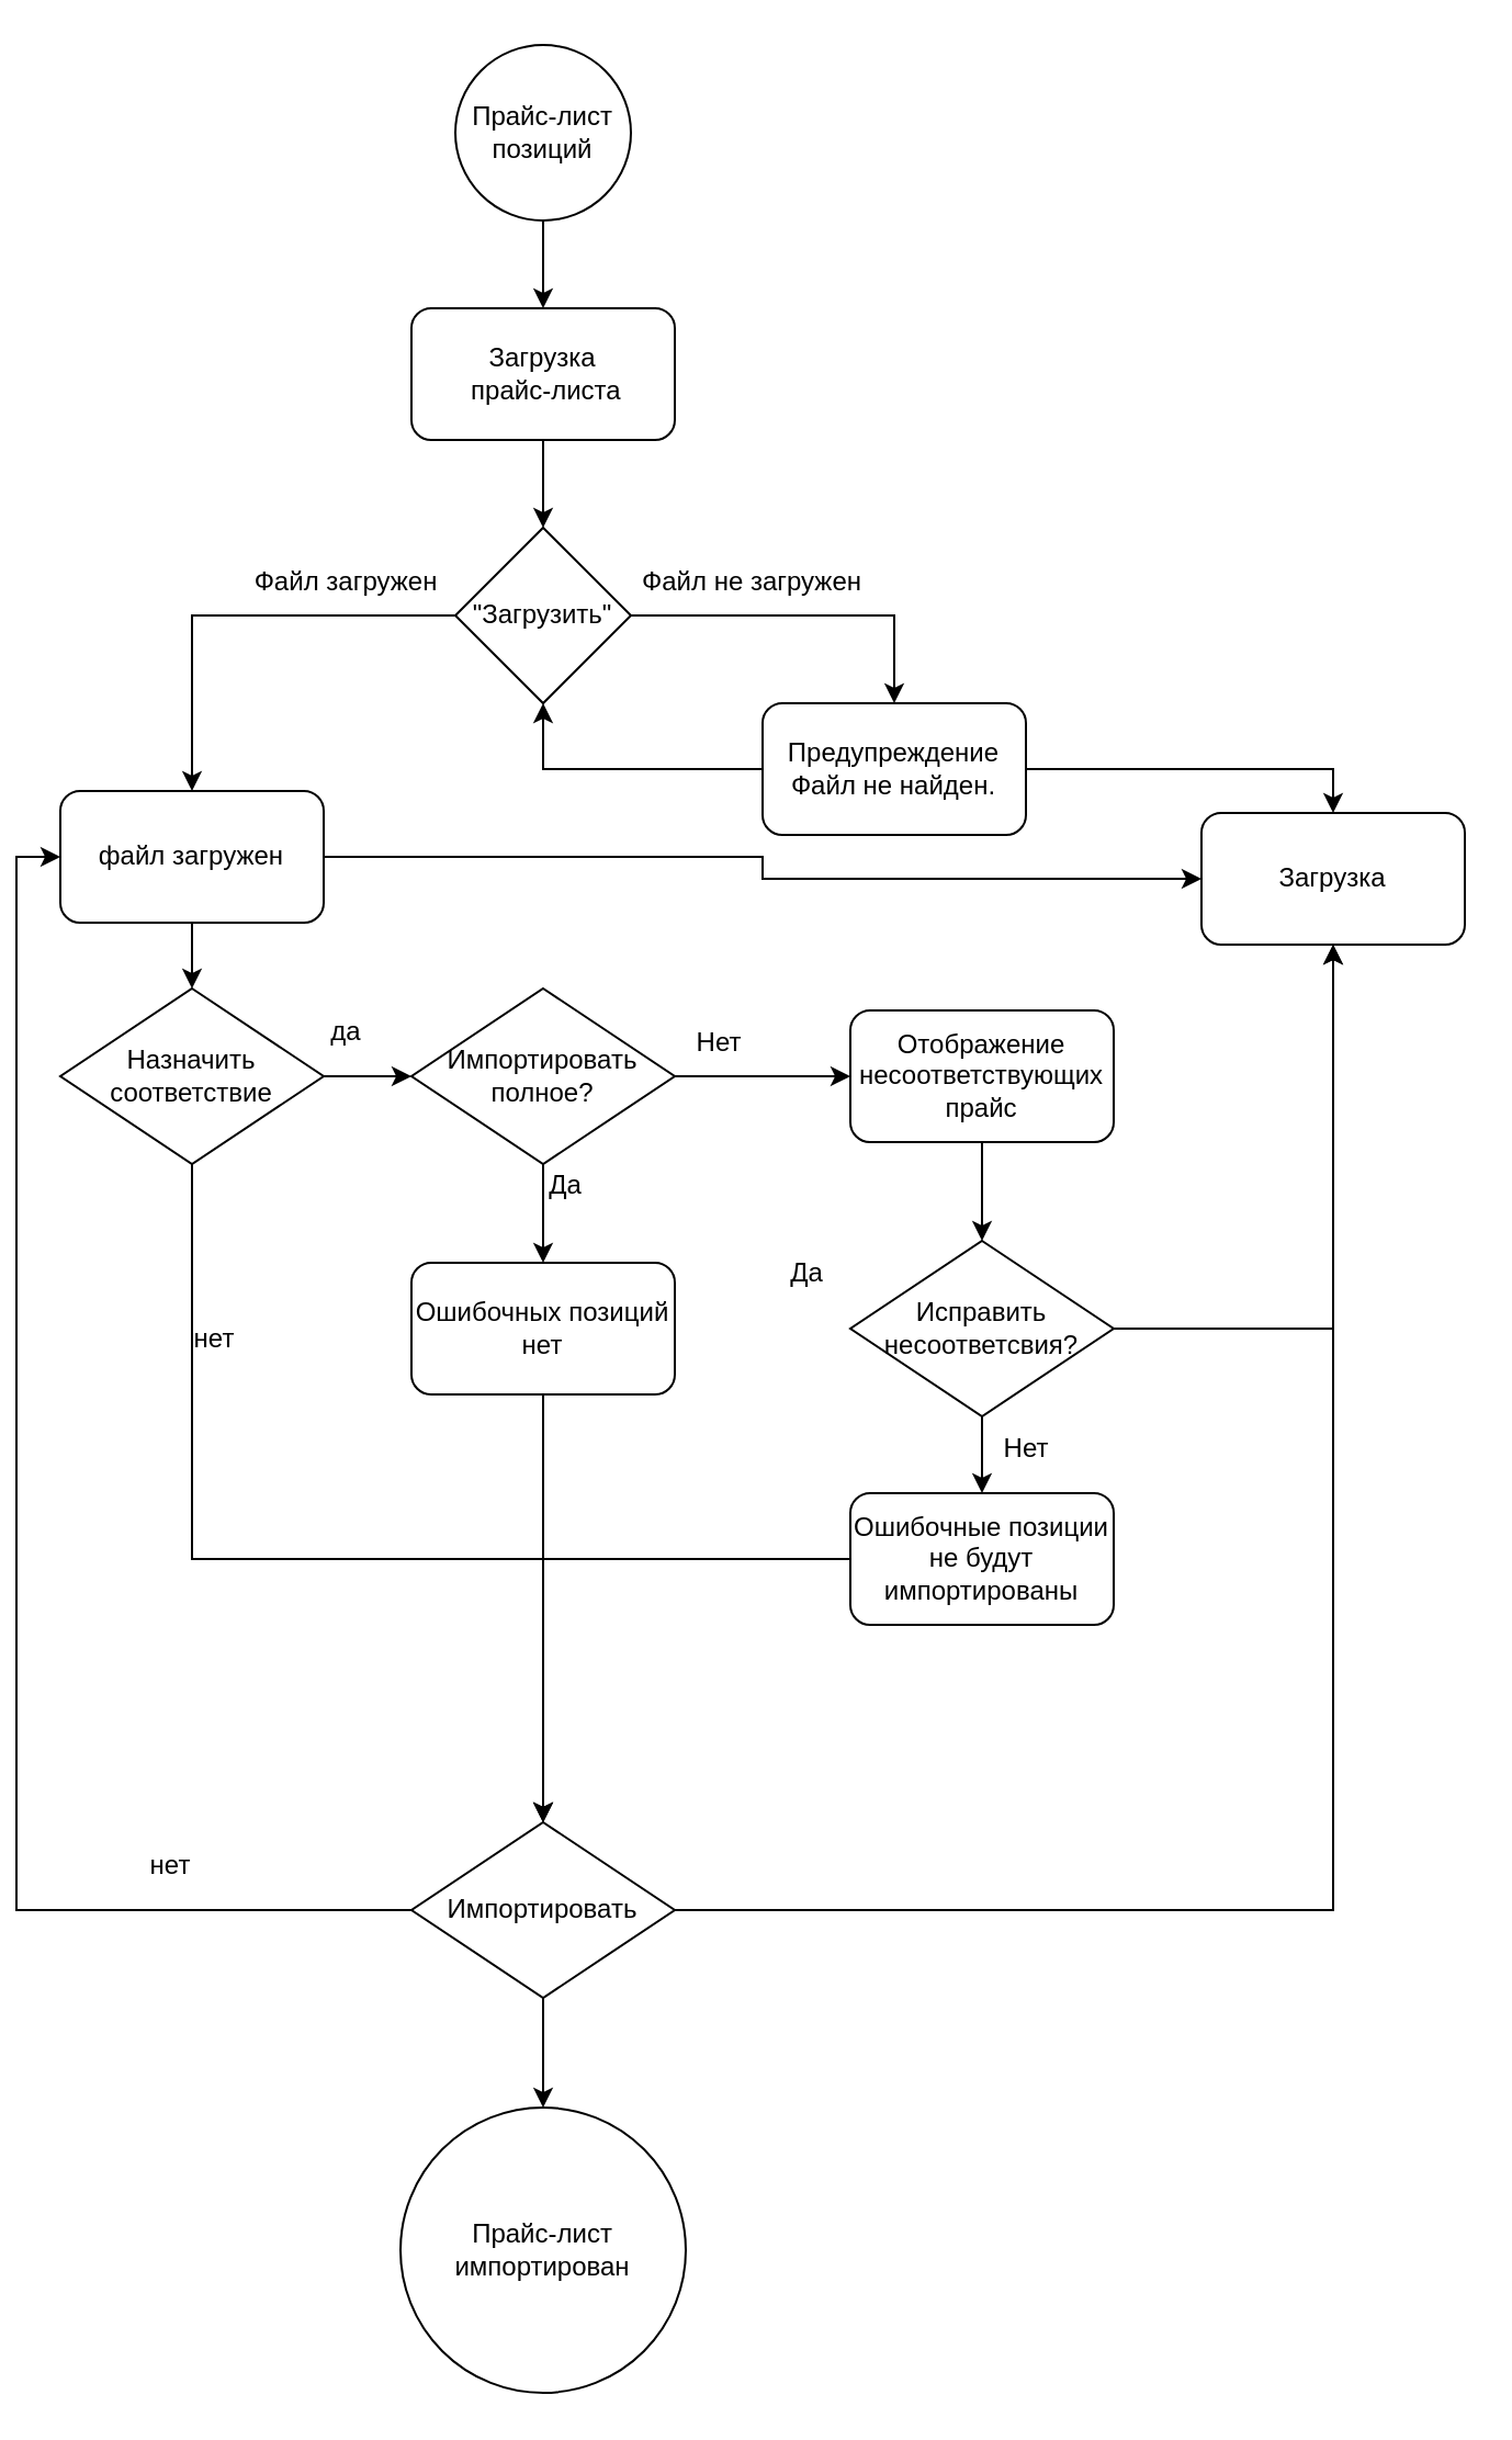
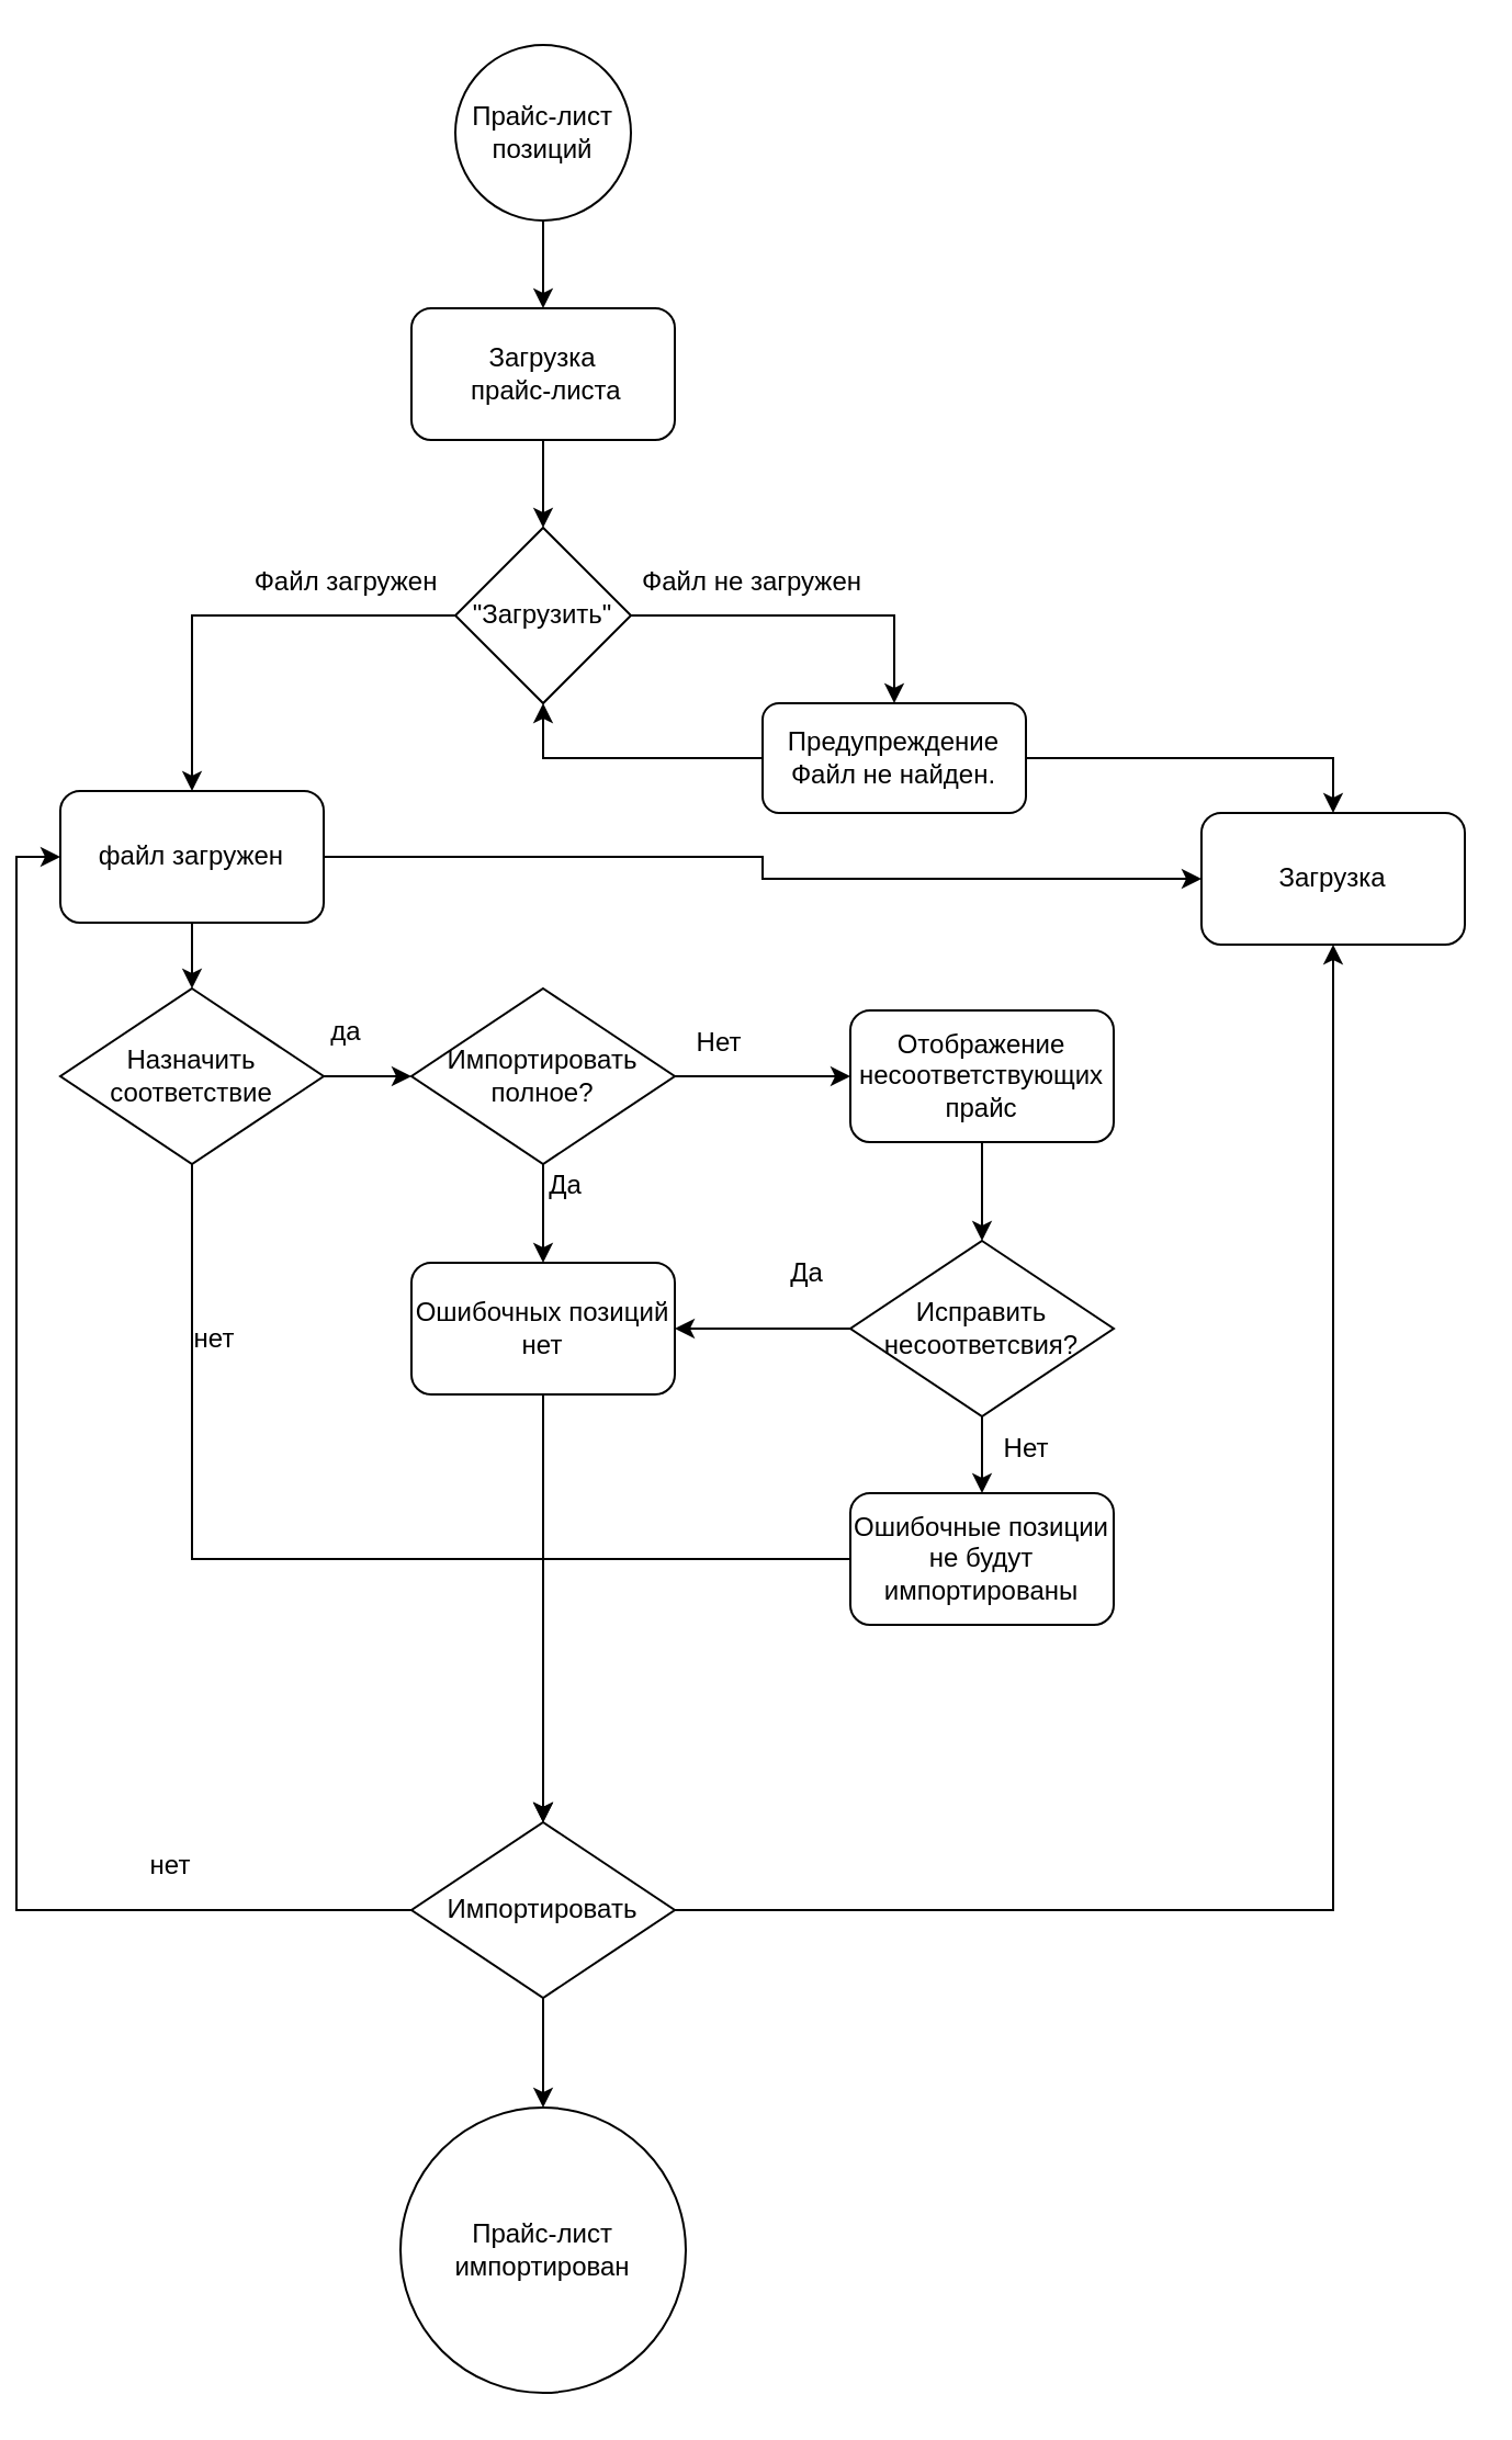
  <mxCell id="0" />
  <mxCell id="1" parent="0" />
  <mxCell id="2" value="" style="edgeStyle=orthogonalEdgeStyle;rounded=0;orthogonalLoop=1;jettySize=auto;html=1;" parent="1" source="3" edge="1"><mxGeometry relative="1" as="geometry"><mxPoint x="240" y="140" as="targetPoint" /></mxGeometry></mxCell>
  <mxCell id="3" value="Прайс-лист позиций" style="ellipse;whiteSpace=wrap;html=1;aspect=fixed;" parent="1" vertex="1"><mxGeometry x="200" y="20" width="80" height="80" as="geometry" /></mxCell>
  <mxCell id="4" value="" style="edgeStyle=orthogonalEdgeStyle;rounded=0;orthogonalLoop=1;jettySize=auto;html=1;entryX=0.5;entryY=0;entryDx=0;entryDy=0;" parent="1" source="5" target="8" edge="1"><mxGeometry relative="1" as="geometry"><mxPoint x="240" y="230" as="targetPoint" /></mxGeometry></mxCell>
  <mxCell id="5" value="Загрузка&lt;br&gt;&amp;nbsp;прайс-листа" style="rounded=1;whiteSpace=wrap;html=1;" parent="1" vertex="1"><mxGeometry x="180" y="140" width="120" height="60" as="geometry" /></mxCell>
  <mxCell id="6" style="edgeStyle=orthogonalEdgeStyle;rounded=0;orthogonalLoop=1;jettySize=auto;html=1;entryX=0.5;entryY=0;entryDx=0;entryDy=0;" parent="1" source="8" target="12" edge="1"><mxGeometry relative="1" as="geometry"><mxPoint x="80" y="300" as="targetPoint" /><Array as="points"><mxPoint x="80" y="280" /></Array></mxGeometry></mxCell>
  <mxCell id="7" style="edgeStyle=orthogonalEdgeStyle;rounded=0;orthogonalLoop=1;jettySize=auto;html=1;exitX=1;exitY=0.5;exitDx=0;exitDy=0;entryX=0.5;entryY=0;entryDx=0;entryDy=0;" parent="1" source="8" target="17" edge="1"><mxGeometry relative="1" as="geometry"><mxPoint x="420" y="300" as="targetPoint" /><Array as="points"><mxPoint x="400" y="280" /></Array></mxGeometry></mxCell>
  <mxCell id="8" value="&quot;Загрузить&quot;" style="rhombus;whiteSpace=wrap;html=1;" parent="1" vertex="1"><mxGeometry x="200" y="240" width="80" height="80" as="geometry" /></mxCell>
  <mxCell id="9" style="edgeStyle=orthogonalEdgeStyle;rounded=0;orthogonalLoop=1;jettySize=auto;html=1;exitX=0.5;exitY=1;exitDx=0;exitDy=0;" parent="1" source="5" target="5" edge="1"><mxGeometry relative="1" as="geometry" /></mxCell>
  <mxCell id="10" style="edgeStyle=orthogonalEdgeStyle;rounded=0;orthogonalLoop=1;jettySize=auto;html=1;entryX=0.5;entryY=0;entryDx=0;entryDy=0;" parent="1" source="12" target="28" edge="1"><mxGeometry relative="1" as="geometry" /></mxCell>
  <mxCell id="11" style="edgeStyle=orthogonalEdgeStyle;rounded=0;orthogonalLoop=1;jettySize=auto;html=1;entryX=0;entryY=0.5;entryDx=0;entryDy=0;" edge="1" parent="1" source="12" target="45"><mxGeometry relative="1" as="geometry" /></mxCell>
  <mxCell id="12" value="файл загружен" style="rounded=1;whiteSpace=wrap;html=1;" parent="1" vertex="1"><mxGeometry x="20" y="360" width="120" height="60" as="geometry" /></mxCell>
  <mxCell id="13" value="Файл загружен" style="text;html=1;align=center;verticalAlign=middle;resizable=0;points=[];autosize=1;strokeColor=none;fillColor=none;" parent="1" vertex="1"><mxGeometry x="95" y="250" width="110" height="30" as="geometry" /></mxCell>
  <mxCell id="14" value="Файл&amp;nbsp;не загружен" style="text;html=1;align=center;verticalAlign=middle;resizable=0;points=[];autosize=1;strokeColor=none;fillColor=none;" parent="1" vertex="1"><mxGeometry x="275" y="250" width="120" height="30" as="geometry" /></mxCell>
  <mxCell id="15" style="edgeStyle=orthogonalEdgeStyle;rounded=0;orthogonalLoop=1;jettySize=auto;html=1;exitX=0;exitY=0.5;exitDx=0;exitDy=0;entryX=0.5;entryY=1;entryDx=0;entryDy=0;" parent="1" source="17" target="8" edge="1"><mxGeometry relative="1" as="geometry" /></mxCell>
  <mxCell id="16" style="edgeStyle=orthogonalEdgeStyle;rounded=0;orthogonalLoop=1;jettySize=auto;html=1;entryX=0.5;entryY=0;entryDx=0;entryDy=0;" edge="1" parent="1" source="17" target="45"><mxGeometry relative="1" as="geometry" /></mxCell>
- <mxCell id="17" value="Предупреждение Файл не найден." style="rounded=1;whiteSpace=wrap;html=1;" parent="1" vertex="1"><mxGeometry x="340" y="320" width="120" height="60" as="geometry" /></mxCell>
+ <mxCell id="17" value="Предупреждение Файл не найден." style="rounded=1;whiteSpace=wrap;html=1;" parent="1" vertex="1"><mxGeometry x="340" y="320" width="120" height="50" as="geometry" /></mxCell>
  <mxCell id="18" style="edgeStyle=orthogonalEdgeStyle;rounded=0;orthogonalLoop=1;jettySize=auto;html=1;entryX=0.5;entryY=0;entryDx=0;entryDy=0;" parent="1" source="21" target="22" edge="1"><mxGeometry relative="1" as="geometry" /></mxCell>
  <mxCell id="19" style="edgeStyle=orthogonalEdgeStyle;rounded=0;orthogonalLoop=1;jettySize=auto;html=1;exitX=0;exitY=0.5;exitDx=0;exitDy=0;entryX=0;entryY=0.5;entryDx=0;entryDy=0;" edge="1" parent="1" source="21" target="12"><mxGeometry relative="1" as="geometry" /></mxCell>
  <mxCell id="20" style="edgeStyle=orthogonalEdgeStyle;rounded=0;orthogonalLoop=1;jettySize=auto;html=1;entryX=0.5;entryY=1;entryDx=0;entryDy=0;" edge="1" parent="1" source="21" target="45"><mxGeometry relative="1" as="geometry" /></mxCell>
  <mxCell id="21" value="Импортировать" style="rhombus;whiteSpace=wrap;html=1;" parent="1" vertex="1"><mxGeometry x="180" y="830" width="120" height="80" as="geometry" /></mxCell>
  <mxCell id="22" value="&lt;div&gt;&lt;span style=&quot;font-weight: 400;&quot;&gt;Прайс-лист импортирован&lt;/span&gt;&lt;/div&gt;" style="ellipse;whiteSpace=wrap;html=1;aspect=fixed;" parent="1" vertex="1"><mxGeometry x="175" y="960" width="130" height="130" as="geometry" /></mxCell>
  <mxCell id="23" style="edgeStyle=orthogonalEdgeStyle;rounded=0;orthogonalLoop=1;jettySize=auto;html=1;entryX=0.5;entryY=0;entryDx=0;entryDy=0;" parent="1" source="25" target="30" edge="1"><mxGeometry relative="1" as="geometry" /></mxCell>
  <mxCell id="24" style="edgeStyle=orthogonalEdgeStyle;rounded=0;orthogonalLoop=1;jettySize=auto;html=1;entryX=0;entryY=0.5;entryDx=0;entryDy=0;" parent="1" source="25" target="33" edge="1"><mxGeometry relative="1" as="geometry" /></mxCell>
  <mxCell id="25" value="Импортировать полное?" style="rhombus;whiteSpace=wrap;html=1;" parent="1" vertex="1"><mxGeometry x="180" y="450" width="120" height="80" as="geometry" /></mxCell>
  <mxCell id="26" style="edgeStyle=orthogonalEdgeStyle;rounded=0;orthogonalLoop=1;jettySize=auto;html=1;entryX=0;entryY=0.5;entryDx=0;entryDy=0;" parent="1" source="28" target="25" edge="1"><mxGeometry relative="1" as="geometry" /></mxCell>
  <mxCell id="27" style="edgeStyle=orthogonalEdgeStyle;rounded=0;orthogonalLoop=1;jettySize=auto;html=1;entryX=0.5;entryY=0;entryDx=0;entryDy=0;" edge="1" parent="1" source="28" target="21"><mxGeometry relative="1" as="geometry"><Array as="points"><mxPoint x="80" y="710" /><mxPoint x="240" y="710" /></Array></mxGeometry></mxCell>
  <mxCell id="28" value="Назначить соответствие" style="rhombus;whiteSpace=wrap;html=1;" parent="1" vertex="1"><mxGeometry x="20" y="450" width="120" height="80" as="geometry" /></mxCell>
  <mxCell id="29" style="edgeStyle=orthogonalEdgeStyle;rounded=0;orthogonalLoop=1;jettySize=auto;html=1;entryX=0.5;entryY=0;entryDx=0;entryDy=0;" parent="1" source="30" target="21" edge="1"><mxGeometry relative="1" as="geometry" /></mxCell>
  <mxCell id="30" value="Ошибочных позиций нет" style="rounded=1;whiteSpace=wrap;html=1;" parent="1" vertex="1"><mxGeometry x="180" y="575" width="120" height="60" as="geometry" /></mxCell>
  <mxCell id="31" value="Да" style="text;html=1;align=center;verticalAlign=middle;resizable=0;points=[];autosize=1;strokeColor=none;fillColor=none;" parent="1" vertex="1"><mxGeometry x="230" y="525" width="40" height="30" as="geometry" /></mxCell>
  <mxCell id="32" style="edgeStyle=orthogonalEdgeStyle;rounded=0;orthogonalLoop=1;jettySize=auto;html=1;" parent="1" source="33" target="36" edge="1"><mxGeometry relative="1" as="geometry" /></mxCell>
  <mxCell id="33" value="Отображение несоответствующих прайс" style="rounded=1;whiteSpace=wrap;html=1;" parent="1" vertex="1"><mxGeometry x="380" y="460" width="120" height="60" as="geometry" /></mxCell>
- <mxCell id="34" style="edgeStyle=orthogonalEdgeStyle;rounded=0;orthogonalLoop=1;jettySize=auto;html=1;" parent="1" source="36" target="45" edge="1"><mxGeometry relative="1" as="geometry" /></mxCell>
+ <mxCell id="34" style="edgeStyle=orthogonalEdgeStyle;rounded=0;orthogonalLoop=1;jettySize=auto;html=1;entryX=1;entryY=0.5;entryDx=0;entryDy=0;" parent="1" source="36" target="30" edge="1"><mxGeometry relative="1" as="geometry" /></mxCell>
  <mxCell id="35" style="edgeStyle=orthogonalEdgeStyle;rounded=0;orthogonalLoop=1;jettySize=auto;html=1;entryX=0.5;entryY=0;entryDx=0;entryDy=0;" parent="1" source="36" target="40" edge="1"><mxGeometry relative="1" as="geometry" /></mxCell>
  <mxCell id="36" value="Исправить несоответсвия?" style="rhombus;whiteSpace=wrap;html=1;" parent="1" vertex="1"><mxGeometry x="380" y="565" width="120" height="80" as="geometry" /></mxCell>
  <mxCell id="37" value="Да" style="text;html=1;align=center;verticalAlign=middle;resizable=0;points=[];autosize=1;strokeColor=none;fillColor=none;" parent="1" vertex="1"><mxGeometry x="340" y="565" width="40" height="30" as="geometry" /></mxCell>
  <mxCell id="38" value="Нет" style="text;html=1;align=center;verticalAlign=middle;resizable=0;points=[];autosize=1;strokeColor=none;fillColor=none;" parent="1" vertex="1"><mxGeometry x="300" y="460" width="40" height="30" as="geometry" /></mxCell>
  <mxCell id="39" style="edgeStyle=orthogonalEdgeStyle;rounded=0;orthogonalLoop=1;jettySize=auto;html=1;entryX=0.5;entryY=0;entryDx=0;entryDy=0;" parent="1" source="40" target="21" edge="1"><mxGeometry relative="1" as="geometry"><mxPoint x="240" y="820" as="targetPoint" /></mxGeometry></mxCell>
  <mxCell id="40" value="Ошибочные позиции не будут импортированы" style="rounded=1;whiteSpace=wrap;html=1;" parent="1" vertex="1"><mxGeometry x="380" y="680" width="120" height="60" as="geometry" /></mxCell>
  <mxCell id="41" value="Нет" style="text;html=1;align=center;verticalAlign=middle;resizable=0;points=[];autosize=1;strokeColor=none;fillColor=none;" parent="1" vertex="1"><mxGeometry x="440" y="645" width="40" height="30" as="geometry" /></mxCell>
  <mxCell id="42" value="нет" style="text;html=1;align=center;verticalAlign=middle;resizable=0;points=[];autosize=1;strokeColor=none;fillColor=none;" vertex="1" parent="1"><mxGeometry x="70" y="595" width="40" height="30" as="geometry" /></mxCell>
  <mxCell id="43" value="да" style="text;html=1;align=center;verticalAlign=middle;resizable=0;points=[];autosize=1;strokeColor=none;fillColor=none;" vertex="1" parent="1"><mxGeometry x="130" y="455" width="40" height="30" as="geometry" /></mxCell>
  <mxCell id="44" value="нет" style="text;html=1;align=center;verticalAlign=middle;resizable=0;points=[];autosize=1;strokeColor=none;fillColor=none;" vertex="1" parent="1"><mxGeometry x="50" y="835" width="40" height="30" as="geometry" /></mxCell>
  <mxCell id="45" value="Загрузка" style="rounded=1;whiteSpace=wrap;html=1;" vertex="1" parent="1"><mxGeometry x="540" y="370" width="120" height="60" as="geometry" /></mxCell>
